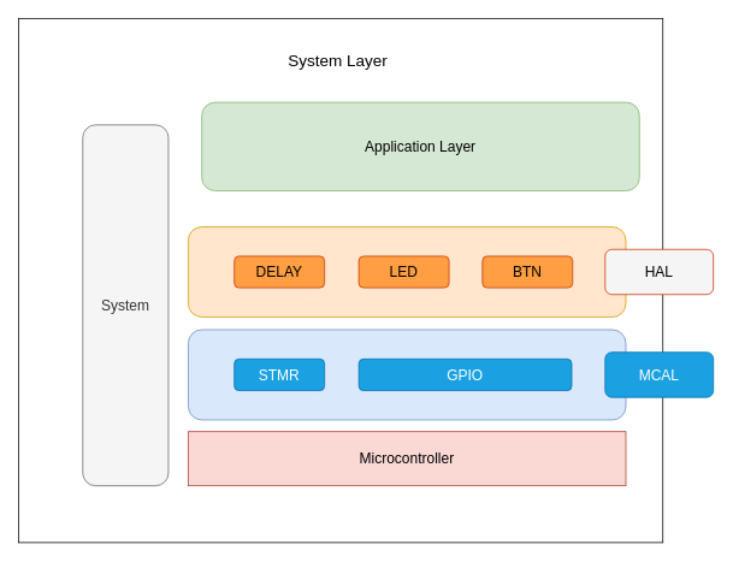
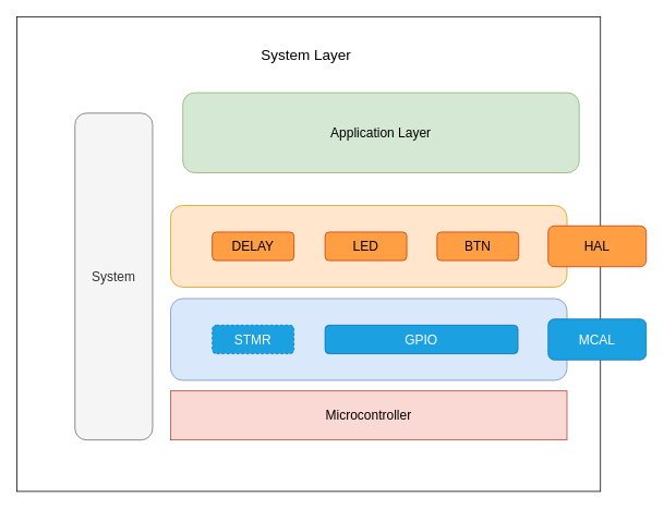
  <mxCell id="0" />
  <mxCell id="1" parent="0" />
  <mxCell id="2" value="" style="rounded=0;whiteSpace=wrap;html=1;fontSize=16;" parent="1" vertex="1"><mxGeometry x="20" y="20" width="714" height="581" as="geometry" /></mxCell>
  <mxCell id="3" value="" style="rounded=1;whiteSpace=wrap;html=1;fontSize=16;fillColor=#ffe6cc;strokeColor=#d79b00;" parent="1" vertex="1"><mxGeometry x="208" y="251" width="485" height="100" as="geometry" /></mxCell>
  <mxCell id="4" value="Application Layer" style="rounded=1;whiteSpace=wrap;html=1;fontSize=16;fillColor=#d5e8d4;strokeColor=#82b366;" parent="1" vertex="1"><mxGeometry x="223" y="113" width="485" height="98" as="geometry" /></mxCell>
  <mxCell id="5" value="System" style="rounded=1;whiteSpace=wrap;html=1;fontSize=16;fillColor=#f5f5f5;fontColor=#333333;strokeColor=#666666;" parent="1" vertex="1"><mxGeometry x="91" y="138" width="95" height="400" as="geometry" /></mxCell>
  <mxCell id="6" value="&lt;font style=&quot;font-size: 18px;&quot;&gt;System Layer&lt;/font&gt;" style="text;html=1;strokeColor=none;fillColor=none;align=center;verticalAlign=middle;whiteSpace=wrap;rounded=0;fontSize=16;" parent="1" vertex="1"><mxGeometry x="249" y="52" width="250" height="30" as="geometry" /></mxCell>
  <mxCell id="7" value="Microcontroller" style="rounded=0;whiteSpace=wrap;html=1;fontSize=16;fillColor=#fad9d5;strokeColor=#ae4132;" parent="1" vertex="1"><mxGeometry x="208" y="478" width="485" height="60" as="geometry" /></mxCell>
  <mxCell id="8" value="LED" style="rounded=1;whiteSpace=wrap;html=1;fontSize=16;fillColor=#ff9e42;fontColor=#000000;strokeColor=#C73500;" parent="1" vertex="1"><mxGeometry x="397" y="283.5" width="100" height="35" as="geometry" /></mxCell>
- <mxCell id="9" value="HAL" style="rounded=1;whiteSpace=wrap;html=1;fontSize=16;fillColor=#f5f5f5;fontColor=#000000;strokeColor=#C73500;" parent="1" vertex="1"><mxGeometry x="670" y="276" width="120" height="50" as="geometry" /></mxCell>
+ <mxCell id="9" value="HAL" style="rounded=1;whiteSpace=wrap;html=1;fontSize=16;fillColor=#ff9e42;fontColor=#000000;strokeColor=#C73500;" parent="1" vertex="1"><mxGeometry x="670" y="276" width="120" height="50" as="geometry" /></mxCell>
  <mxCell id="10" value="BTN" style="rounded=1;whiteSpace=wrap;html=1;fontSize=16;fillColor=#ff9e42;fontColor=#000000;strokeColor=#C73500;" parent="1" vertex="1"><mxGeometry x="534" y="283.5" width="100" height="35" as="geometry" /></mxCell>
  <mxCell id="11" style="edgeStyle=none;curved=1;rounded=0;orthogonalLoop=1;jettySize=auto;html=1;exitX=0.5;exitY=1;exitDx=0;exitDy=0;fontSize=12;startSize=8;endSize=8;" parent="1" edge="1"><mxGeometry relative="1" as="geometry"><mxPoint x="447" y="431" as="sourcePoint" /><mxPoint x="447" y="431" as="targetPoint" /></mxGeometry></mxCell>
  <mxCell id="12" value="" style="rounded=1;whiteSpace=wrap;html=1;fontSize=16;fillColor=#dae8fc;strokeColor=#6c8ebf;" vertex="1" parent="1"><mxGeometry x="208" y="365" width="485" height="100" as="geometry" /></mxCell>
  <mxCell id="13" value="MCAL" style="rounded=1;whiteSpace=wrap;html=1;fontSize=16;fillColor=#1ba1e2;fontColor=#ffffff;strokeColor=#006EAF;" parent="1" vertex="1"><mxGeometry x="670" y="390" width="120" height="50" as="geometry" /></mxCell>
  <mxCell id="14" value="GPIO" style="rounded=1;whiteSpace=wrap;html=1;fontSize=16;fillColor=#1ba1e2;fontColor=#ffffff;strokeColor=#006EAF;" vertex="1" parent="1"><mxGeometry x="397" y="397.5" width="236" height="35" as="geometry" /></mxCell>
- <mxCell id="15" value="STMR" style="rounded=1;whiteSpace=wrap;html=1;fontSize=16;fillColor=#1ba1e2;fontColor=#ffffff;strokeColor=#006EAF;" vertex="1" parent="1"><mxGeometry x="259" y="397.5" width="100" height="35" as="geometry" /></mxCell>
+ <mxCell id="15" value="STMR" style="rounded=1;whiteSpace=wrap;html=1;fontSize=16;fillColor=#1ba1e2;fontColor=#ffffff;strokeColor=#006EAF;dashed=1;" vertex="1" parent="1"><mxGeometry x="259" y="397.5" width="100" height="35" as="geometry" /></mxCell>
  <mxCell id="16" value="DELAY" style="rounded=1;whiteSpace=wrap;html=1;fontSize=16;fillColor=#ff9e42;fontColor=#000000;strokeColor=#C73500;" vertex="1" parent="1"><mxGeometry x="259" y="283.5" width="100" height="35" as="geometry" /></mxCell>
